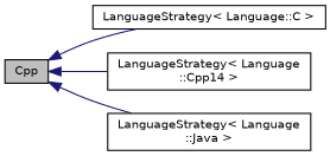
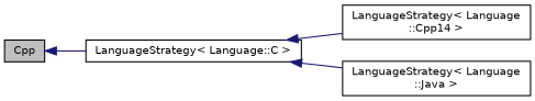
  digraph {
    rankdir=LR
    node [color=black fillcolor=white fontname=Helvetica fontsize=10 shape=record style=filled]
    edge [color=midnightblue dir=back fontname=Helvetica fontsize=10 labelfontname=Helvetica labelfontsize=10 style=solid]
    n1 [fillcolor=grey75 fontcolor=black height=0.2 label=Cpp width=0.4]
    n2 [height=0.2 label="LanguageStrategy\< Language::C \>" width=0.4]
    n3 [height=0.2 label="LanguageStrategy\< Language\l::Cpp14 \>" width=0.4]
    n4 [height=0.2 label="LanguageStrategy\< Language\l::Java \>" width=0.4]
    n1 -> n2
-   n1 -> n3
-   n1 -> n4
+   n2 -> n3
+   n2 -> n4
  }
